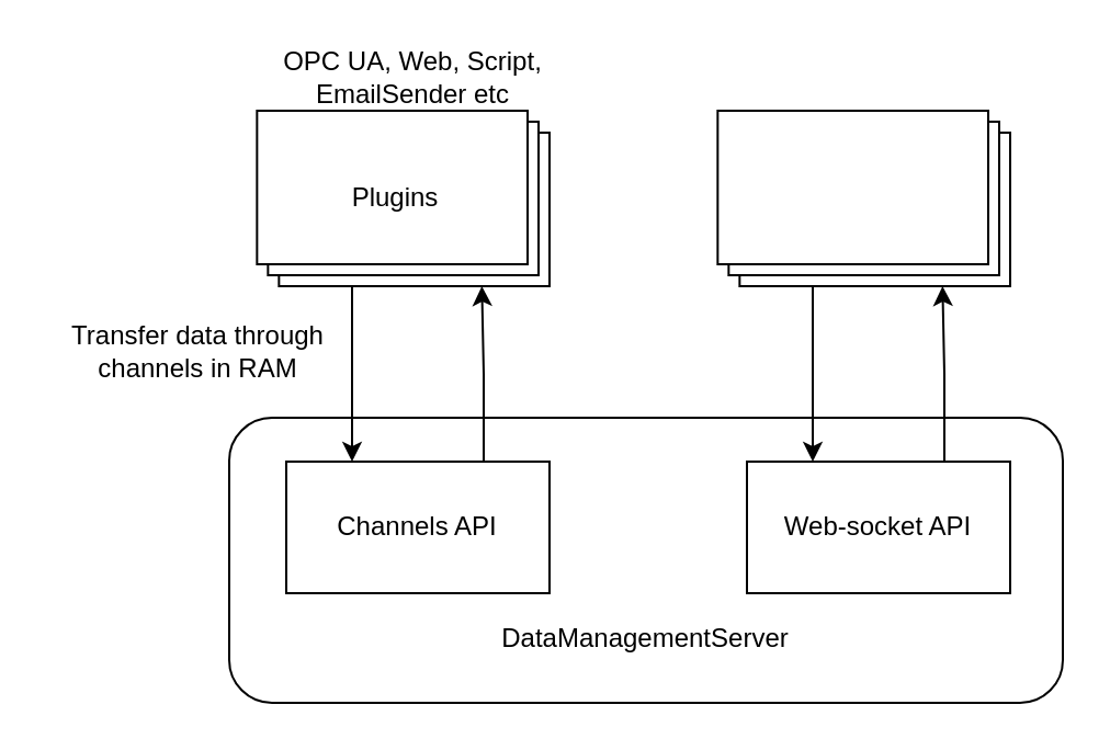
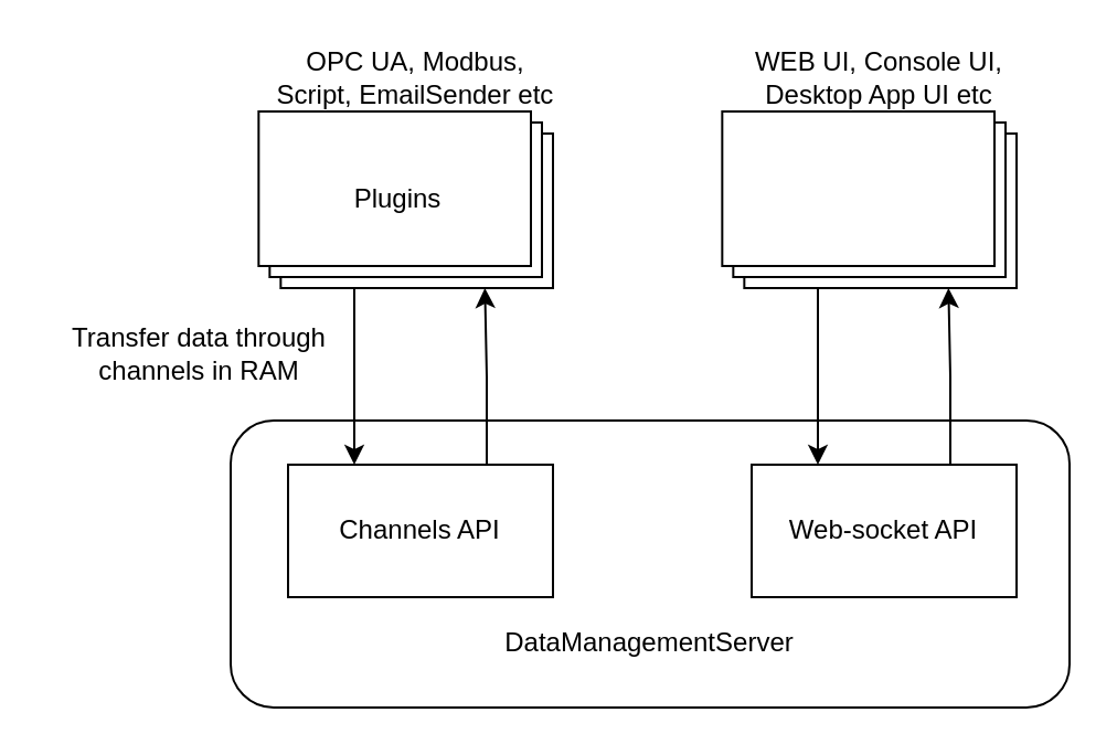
  <mxCell id="0" />
  <mxCell id="1" parent="0" />
  <mxCell id="2" value="&lt;br&gt;&lt;br&gt;&lt;br&gt;&lt;br&gt;&lt;br&gt;DataManagementServer" style="rounded=1;whiteSpace=wrap;html=1;" vertex="1" parent="1"><mxGeometry x="104" y="190" width="380" height="130" as="geometry" /></mxCell>
  <mxCell id="3" style="edgeStyle=orthogonalEdgeStyle;rounded=0;orthogonalLoop=1;jettySize=auto;html=1;exitX=0.75;exitY=0;exitDx=0;exitDy=0;entryX=0;entryY=0;entryDx=102.498;entryDy=80;entryPerimeter=0;" edge="1" parent="1" source="4" target="8"><mxGeometry relative="1" as="geometry" /></mxCell>
  <mxCell id="4" value="Channels API" style="rounded=0;whiteSpace=wrap;html=1;" vertex="1" parent="1"><mxGeometry x="130" y="210" width="120" height="60" as="geometry" /></mxCell>
  <mxCell id="5" style="edgeStyle=orthogonalEdgeStyle;rounded=0;orthogonalLoop=1;jettySize=auto;html=1;exitX=0.75;exitY=0;exitDx=0;exitDy=0;entryX=0;entryY=0;entryDx=102.498;entryDy=80;entryPerimeter=0;" edge="1" parent="1" source="6" target="10"><mxGeometry relative="1" as="geometry" /></mxCell>
  <mxCell id="6" value="Web-socket API" style="rounded=0;whiteSpace=wrap;html=1;" vertex="1" parent="1"><mxGeometry x="340" y="210" width="120" height="60" as="geometry" /></mxCell>
  <mxCell id="7" style="edgeStyle=orthogonalEdgeStyle;rounded=0;orthogonalLoop=1;jettySize=auto;html=1;exitX=0;exitY=0;exitDx=40.833;exitDy=80;exitPerimeter=0;entryX=0.25;entryY=0;entryDx=0;entryDy=0;" edge="1" parent="1" source="8" target="4"><mxGeometry relative="1" as="geometry"><Array as="points"><mxPoint x="160" y="130" /></Array></mxGeometry></mxCell>
  <mxCell id="8" value="&lt;p style=&quot;line-height: 10%&quot;&gt;&lt;br&gt;&lt;/p&gt;" style="verticalLabelPosition=bottom;verticalAlign=top;html=1;shape=mxgraph.basic.layered_rect;dx=10;outlineConnect=0;" vertex="1" parent="1"><mxGeometry x="116.67" y="50" width="133.33" height="80" as="geometry" /></mxCell>
  <mxCell id="9" style="edgeStyle=orthogonalEdgeStyle;rounded=0;orthogonalLoop=1;jettySize=auto;html=1;exitX=0;exitY=0;exitDx=40.833;exitDy=80;exitPerimeter=0;entryX=0.25;entryY=0;entryDx=0;entryDy=0;" edge="1" parent="1" source="10" target="6"><mxGeometry relative="1" as="geometry"><Array as="points"><mxPoint x="370" y="130" /></Array></mxGeometry></mxCell>
  <mxCell id="10" value="" style="verticalLabelPosition=bottom;verticalAlign=top;html=1;shape=mxgraph.basic.layered_rect;dx=10;outlineConnect=0;" vertex="1" parent="1"><mxGeometry x="326.67" y="50" width="133.33" height="80" as="geometry" /></mxCell>
  <mxCell id="11" value="Plugins" style="text;html=1;strokeColor=none;fillColor=none;align=center;verticalAlign=middle;whiteSpace=wrap;rounded=0;" vertex="1" parent="1"><mxGeometry x="160" y="80" width="40" height="20" as="geometry" /></mxCell>
- <mxCell id="12" value="OPC UA, Web, Script, EmailSender etc" style="text;html=1;strokeColor=none;fillColor=none;align=center;verticalAlign=middle;whiteSpace=wrap;rounded=0;" vertex="1" parent="1"><mxGeometry x="123.34" y="20" width="130" height="30" as="geometry" /></mxCell>
+ <mxCell id="12" value="OPC UA, Modbus, Script, EmailSender etc" style="text;html=1;strokeColor=none;fillColor=none;align=center;verticalAlign=middle;whiteSpace=wrap;rounded=0;" vertex="1" parent="1"><mxGeometry x="123.34" y="20" width="130" height="30" as="geometry" /></mxCell>
+ <mxCell id="13" value="WEB UI, Console UI, Desktop App UI etc" style="text;html=1;strokeColor=none;fillColor=none;align=center;verticalAlign=middle;whiteSpace=wrap;rounded=0;" vertex="1" parent="1"><mxGeometry x="333.34" y="20" width="130" height="30" as="geometry" /></mxCell>
  <mxCell id="14" value="Transfer data through channels in RAM" style="text;html=1;strokeColor=none;fillColor=none;align=center;verticalAlign=middle;whiteSpace=wrap;rounded=0;" vertex="1" parent="1"><mxGeometry x="20" y="140" width="140" height="40" as="geometry" /></mxCell>
